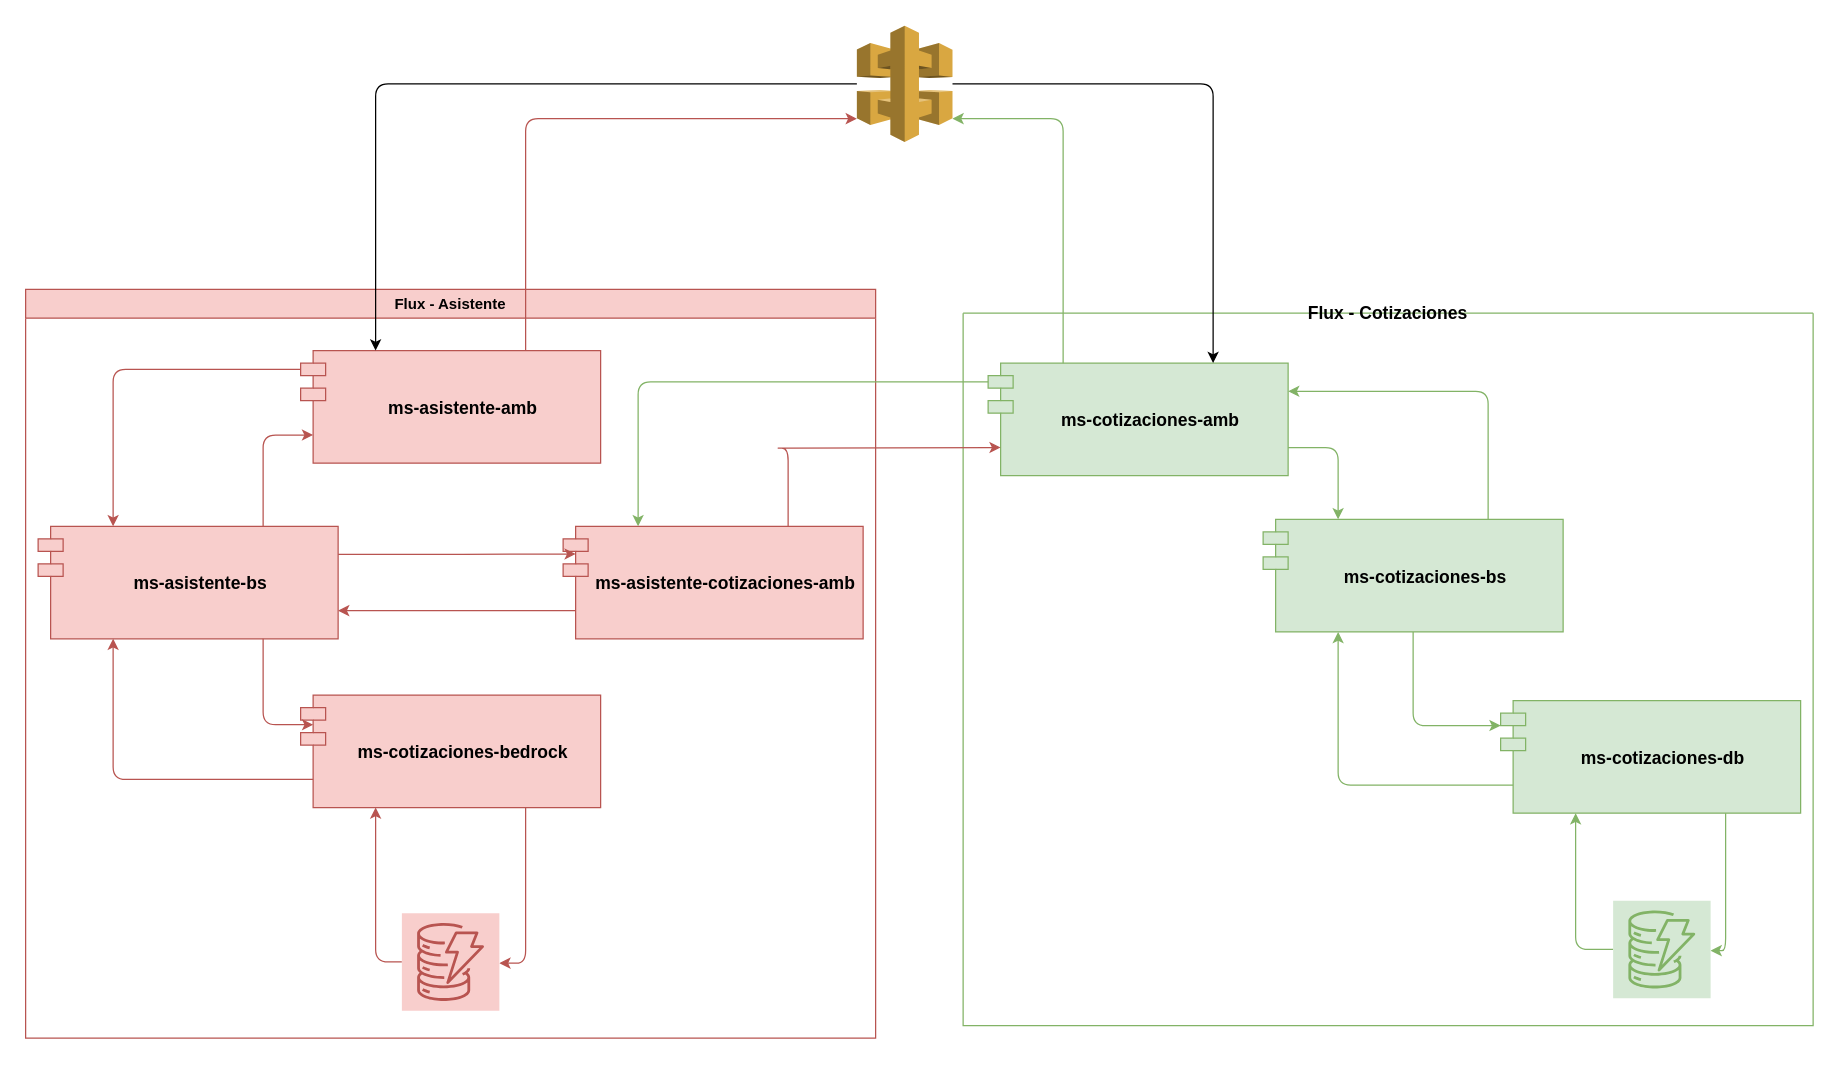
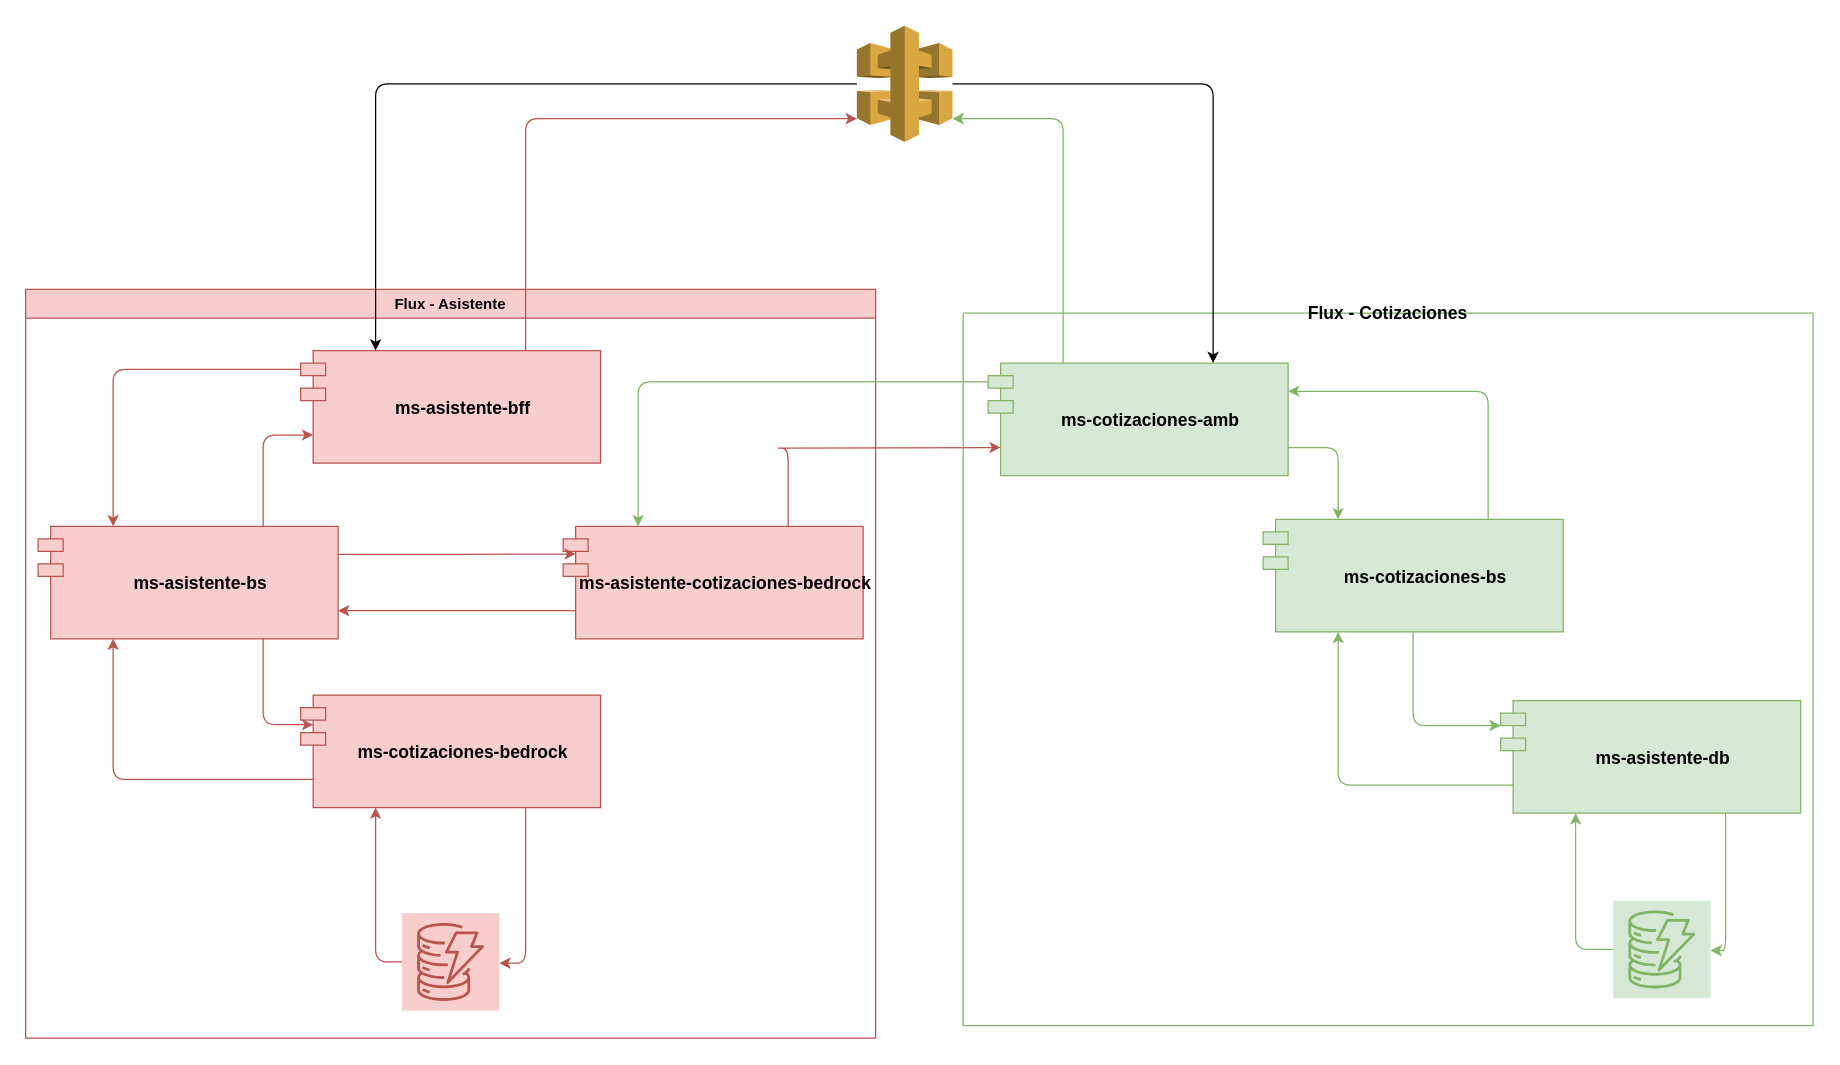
  <mxCell id="0" />
  <mxCell id="1" parent="0" />
  <mxCell id="2" value="Flux - Asistente" style="swimlane;whiteSpace=wrap;html=1;strokeColor=#b85450;fillColor=#f8cecc;" parent="1" vertex="1"><mxGeometry x="20" y="231" width="680" height="599" as="geometry" /></mxCell>
  <mxCell id="3" value="" style="group;" parent="2" vertex="1" connectable="0"><mxGeometry x="220" y="49" width="240" height="90" as="geometry" /></mxCell>
  <mxCell id="4" value="" style="group" parent="3" vertex="1" connectable="0"><mxGeometry width="240" height="90" as="geometry" /></mxCell>
- <mxCell id="5" value="ms-asistente-amb" style="shape=module;align=left;spacingLeft=20;align=center;verticalAlign=middle;fillColor=#f8cecc;fontSize=14;fontStyle=1;strokeColor=#b85450;" parent="4" vertex="1"><mxGeometry width="240" height="90" as="geometry" /></mxCell>
+ <mxCell id="5" value="ms-asistente-bff" style="shape=module;align=left;spacingLeft=20;align=center;verticalAlign=middle;fillColor=#f8cecc;fontSize=14;fontStyle=1;strokeColor=#b85450;" parent="4" vertex="1"><mxGeometry width="240" height="90" as="geometry" /></mxCell>
  <mxCell id="6" value="" style="group;" parent="2" vertex="1" connectable="0"><mxGeometry x="430" y="189.5" width="240" height="90" as="geometry" /></mxCell>
  <mxCell id="7" value="" style="group" parent="6" vertex="1" connectable="0"><mxGeometry width="240" height="90" as="geometry" /></mxCell>
- <mxCell id="8" value="ms-asistente-cotizaciones-amb" style="shape=module;align=left;spacingLeft=20;align=center;verticalAlign=middle;fillColor=#f8cecc;fontSize=14;fontStyle=1;strokeColor=#b85450;" parent="7" vertex="1"><mxGeometry width="240" height="90" as="geometry" /></mxCell>
+ <mxCell id="8" value="ms-asistente-cotizaciones-bedrock" style="shape=module;align=left;spacingLeft=20;align=center;verticalAlign=middle;fillColor=#f8cecc;fontSize=14;fontStyle=1;strokeColor=#b85450;" parent="7" vertex="1"><mxGeometry width="240" height="90" as="geometry" /></mxCell>
  <mxCell id="9" value="" style="group;" parent="2" vertex="1" connectable="0"><mxGeometry x="10.0" y="189.5" width="240" height="90" as="geometry" /></mxCell>
  <mxCell id="10" value="" style="group" parent="9" vertex="1" connectable="0"><mxGeometry width="240" height="90" as="geometry" /></mxCell>
  <mxCell id="11" value="ms-asistente-bs" style="shape=module;align=left;spacingLeft=20;align=center;verticalAlign=middle;fillColor=#f8cecc;fontSize=14;fontStyle=1;strokeColor=#b85450;" parent="10" vertex="1"><mxGeometry width="240" height="90" as="geometry" /></mxCell>
  <mxCell id="12" style="edgeStyle=orthogonalEdgeStyle;html=1;startArrow=none;startFill=0;endArrow=classic;endFill=1;entryX=0.25;entryY=1;entryDx=0;entryDy=0;fillColor=#f8cecc;strokeColor=#b85450;exitX=0;exitY=0.5;exitDx=0;exitDy=0;exitPerimeter=0;" parent="2" source="23" target="16" edge="1"><mxGeometry relative="1" as="geometry"><mxPoint x="280" y="569" as="targetPoint" /><mxPoint x="260" y="549" as="sourcePoint" /></mxGeometry></mxCell>
  <mxCell id="13" style="edgeStyle=orthogonalEdgeStyle;html=1;exitX=0.75;exitY=1;exitDx=0;exitDy=0;startArrow=none;startFill=0;endArrow=classic;endFill=1;fillColor=#f8cecc;strokeColor=#b85450;" parent="2" source="16" target="23" edge="1"><mxGeometry relative="1" as="geometry"><Array as="points"><mxPoint x="400" y="539" /></Array><mxPoint x="400" y="569" as="sourcePoint" /><mxPoint x="381.5" y="539" as="targetPoint" /></mxGeometry></mxCell>
  <mxCell id="14" value="" style="group;" parent="2" vertex="1" connectable="0"><mxGeometry x="220" y="324.5" width="240" height="90" as="geometry" /></mxCell>
  <mxCell id="15" value="" style="group" parent="14" vertex="1" connectable="0"><mxGeometry width="240" height="90" as="geometry" /></mxCell>
  <mxCell id="16" value="ms-cotizaciones-bedrock" style="shape=module;align=left;spacingLeft=20;align=center;verticalAlign=middle;fillColor=#f8cecc;fontSize=14;fontStyle=1;strokeColor=#b85450;" parent="15" vertex="1"><mxGeometry width="240" height="90" as="geometry" /></mxCell>
  <mxCell id="17" style="edgeStyle=orthogonalEdgeStyle;html=1;exitX=0;exitY=0;exitDx=0;exitDy=15;exitPerimeter=0;entryX=0.25;entryY=0;entryDx=0;entryDy=0;fillColor=#f8cecc;strokeColor=#b85450;" parent="2" source="5" target="11" edge="1"><mxGeometry relative="1" as="geometry" /></mxCell>
  <mxCell id="18" style="html=1;exitX=0.75;exitY=0;exitDx=0;exitDy=0;entryX=0;entryY=0.75;entryDx=10;entryDy=0;entryPerimeter=0;edgeStyle=orthogonalEdgeStyle;fillColor=#f8cecc;strokeColor=#b85450;" parent="2" source="11" target="5" edge="1"><mxGeometry relative="1" as="geometry"><Array as="points"><mxPoint x="190" y="117" /><mxPoint x="230" y="117" /></Array></mxGeometry></mxCell>
  <mxCell id="19" style="edgeStyle=orthogonalEdgeStyle;html=1;exitX=1;exitY=0.25;exitDx=0;exitDy=0;entryX=0.042;entryY=0.247;entryDx=0;entryDy=0;entryPerimeter=0;fillColor=#f8cecc;strokeColor=#b85450;" parent="2" source="11" target="8" edge="1"><mxGeometry relative="1" as="geometry" /></mxCell>
  <mxCell id="20" style="edgeStyle=orthogonalEdgeStyle;html=1;exitX=0;exitY=0.75;exitDx=10;exitDy=0;entryX=1;entryY=0.75;entryDx=0;entryDy=0;exitPerimeter=0;fillColor=#f8cecc;strokeColor=#b85450;" parent="2" source="8" target="11" edge="1"><mxGeometry relative="1" as="geometry" /></mxCell>
  <mxCell id="21" style="html=1;exitX=0.75;exitY=1;exitDx=0;exitDy=0;entryX=0.042;entryY=0.264;entryDx=0;entryDy=0;entryPerimeter=0;edgeStyle=orthogonalEdgeStyle;fillColor=#f8cecc;strokeColor=#b85450;endArrow=classic;endFill=1;startArrow=none;startFill=0;" parent="2" source="11" target="16" edge="1"><mxGeometry relative="1" as="geometry"><mxPoint x="200" y="349" as="targetPoint" /><Array as="points"><mxPoint x="190" y="349" /><mxPoint x="230" y="349" /></Array></mxGeometry></mxCell>
  <mxCell id="22" style="edgeStyle=orthogonalEdgeStyle;html=1;exitX=0.25;exitY=1;exitDx=0;exitDy=0;entryX=0;entryY=0.75;entryDx=10;entryDy=0;entryPerimeter=0;fillColor=#f8cecc;strokeColor=#b85450;endArrow=none;endFill=0;startArrow=classic;startFill=1;" parent="2" source="11" target="16" edge="1"><mxGeometry relative="1" as="geometry"><Array as="points"><mxPoint x="70" y="392" /></Array></mxGeometry></mxCell>
  <mxCell id="23" value="" style="sketch=0;points=[[0,0,0],[0.25,0,0],[0.5,0,0],[0.75,0,0],[1,0,0],[0,1,0],[0.25,1,0],[0.5,1,0],[0.75,1,0],[1,1,0],[0,0.25,0],[0,0.5,0],[0,0.75,0],[1,0.25,0],[1,0.5,0],[1,0.75,0]];outlineConnect=0;gradientDirection=north;fillColor=#f8cecc;strokeColor=#b85450;dashed=0;verticalLabelPosition=bottom;verticalAlign=top;align=center;html=1;fontSize=12;fontStyle=0;aspect=fixed;shape=mxgraph.aws4.resourceIcon;resIcon=mxgraph.aws4.dynamodb;" vertex="1" parent="2"><mxGeometry x="301" y="499" width="78" height="78" as="geometry" /></mxCell>
  <mxCell id="24" value="Flux - Cotizaciones" style="swimlane;whiteSpace=wrap;html=1;strokeColor=#82b366;fontSize=14;fillColor=#d5e8d4;startSize=0;" parent="1" vertex="1"><mxGeometry x="770" y="250" width="680" height="570" as="geometry" /></mxCell>
  <mxCell id="25" value="" style="group;" parent="24" vertex="1" connectable="0"><mxGeometry x="20" y="40" width="240" height="90" as="geometry" /></mxCell>
  <mxCell id="26" value="" style="group" parent="25" vertex="1" connectable="0"><mxGeometry width="240" height="90" as="geometry" /></mxCell>
  <mxCell id="27" value="ms-cotizaciones-amb" style="shape=module;align=left;spacingLeft=20;align=center;verticalAlign=middle;fillColor=#d5e8d4;fontSize=14;fontStyle=1;strokeColor=#82b366;" parent="26" vertex="1"><mxGeometry width="240" height="90" as="geometry" /></mxCell>
  <mxCell id="28" value="" style="group;" parent="24" vertex="1" connectable="0"><mxGeometry x="240" y="165" width="240" height="90" as="geometry" /></mxCell>
  <mxCell id="29" value="" style="group" parent="28" vertex="1" connectable="0"><mxGeometry width="240" height="90" as="geometry" /></mxCell>
  <mxCell id="30" value="ms-cotizaciones-bs" style="shape=module;align=left;spacingLeft=20;align=center;verticalAlign=middle;fillColor=#d5e8d4;fontSize=14;fontStyle=1;strokeColor=#82b366;" parent="29" vertex="1"><mxGeometry width="240" height="90" as="geometry" /></mxCell>
  <mxCell id="31" style="edgeStyle=orthogonalEdgeStyle;html=1;entryX=0.25;entryY=0;entryDx=0;entryDy=0;exitX=1;exitY=0.75;exitDx=0;exitDy=0;fillColor=#d5e8d4;strokeColor=#82b366;" parent="24" source="27" target="30" edge="1"><mxGeometry relative="1" as="geometry" /></mxCell>
  <mxCell id="32" style="edgeStyle=orthogonalEdgeStyle;html=1;exitX=0.75;exitY=0;exitDx=0;exitDy=0;entryX=1;entryY=0.25;entryDx=0;entryDy=0;fillColor=#d5e8d4;strokeColor=#82b366;" parent="24" source="30" target="27" edge="1"><mxGeometry relative="1" as="geometry" /></mxCell>
  <mxCell id="33" value="" style="group;" parent="24" vertex="1" connectable="0"><mxGeometry x="430" y="310" width="240" height="90" as="geometry" /></mxCell>
  <mxCell id="34" value="" style="group" parent="33" vertex="1" connectable="0"><mxGeometry width="240" height="90" as="geometry" /></mxCell>
- <mxCell id="35" value="ms-cotizaciones-db" style="shape=module;align=left;spacingLeft=20;align=center;verticalAlign=middle;fillColor=#d5e8d4;fontSize=14;fontStyle=1;strokeColor=#82b366;" parent="34" vertex="1"><mxGeometry width="240" height="90" as="geometry" /></mxCell>
+ <mxCell id="35" value="ms-asistente-db" style="shape=module;align=left;spacingLeft=20;align=center;verticalAlign=middle;fillColor=#d5e8d4;fontSize=14;fontStyle=1;strokeColor=#82b366;" parent="34" vertex="1"><mxGeometry width="240" height="90" as="geometry" /></mxCell>
  <mxCell id="36" style="edgeStyle=orthogonalEdgeStyle;html=1;startArrow=none;startFill=0;endArrow=classic;endFill=1;entryX=0.25;entryY=1;entryDx=0;entryDy=0;exitX=0;exitY=0.5;exitDx=0;exitDy=0;exitPerimeter=0;fillColor=#d5e8d4;strokeColor=#82b366;" parent="24" source="40" target="35" edge="1"><mxGeometry relative="1" as="geometry"><mxPoint x="440" y="470" as="targetPoint" /><mxPoint x="510" y="510" as="sourcePoint" /></mxGeometry></mxCell>
  <mxCell id="37" style="edgeStyle=orthogonalEdgeStyle;html=1;exitX=0.75;exitY=1;exitDx=0;exitDy=0;startArrow=none;startFill=0;endArrow=classic;endFill=1;fillColor=#d5e8d4;strokeColor=#82b366;" parent="24" source="35" target="40" edge="1"><mxGeometry relative="1" as="geometry"><Array as="points"><mxPoint x="610" y="510" /></Array><mxPoint x="593" y="510" as="targetPoint" /></mxGeometry></mxCell>
  <mxCell id="38" style="edgeStyle=orthogonalEdgeStyle;html=1;exitX=0.5;exitY=1;exitDx=0;exitDy=0;entryX=0;entryY=0.222;entryDx=0;entryDy=0;entryPerimeter=0;fillColor=#d5e8d4;strokeColor=#82b366;" parent="24" source="30" target="35" edge="1"><mxGeometry relative="1" as="geometry"><mxPoint x="420.31" y="330" as="targetPoint" /></mxGeometry></mxCell>
  <mxCell id="39" style="edgeStyle=orthogonalEdgeStyle;html=1;exitX=0;exitY=0.75;exitDx=10;exitDy=0;exitPerimeter=0;entryX=0.25;entryY=1;entryDx=0;entryDy=0;fillColor=#d5e8d4;strokeColor=#82b366;" parent="24" source="35" target="30" edge="1"><mxGeometry relative="1" as="geometry"><Array as="points"><mxPoint x="300" y="378" /></Array></mxGeometry></mxCell>
  <mxCell id="40" value="" style="sketch=0;points=[[0,0,0],[0.25,0,0],[0.5,0,0],[0.75,0,0],[1,0,0],[0,1,0],[0.25,1,0],[0.5,1,0],[0.75,1,0],[1,1,0],[0,0.25,0],[0,0.5,0],[0,0.75,0],[1,0.25,0],[1,0.5,0],[1,0.75,0]];outlineConnect=0;gradientDirection=north;fillColor=#d5e8d4;strokeColor=#82b366;dashed=0;verticalLabelPosition=bottom;verticalAlign=top;align=center;html=1;fontSize=12;fontStyle=0;aspect=fixed;shape=mxgraph.aws4.resourceIcon;resIcon=mxgraph.aws4.dynamodb;" vertex="1" parent="24"><mxGeometry x="520" y="470" width="78" height="78" as="geometry" /></mxCell>
  <mxCell id="41" style="edgeStyle=orthogonalEdgeStyle;html=1;entryX=0.25;entryY=0;entryDx=0;entryDy=0;startArrow=none;startFill=0;endArrow=classic;endFill=1;" parent="1" source="43" target="5" edge="1"><mxGeometry relative="1" as="geometry" /></mxCell>
  <mxCell id="42" style="edgeStyle=orthogonalEdgeStyle;html=1;entryX=0.75;entryY=0;entryDx=0;entryDy=0;startArrow=none;startFill=0;endArrow=classic;endFill=1;" parent="1" source="43" target="27" edge="1"><mxGeometry relative="1" as="geometry" /></mxCell>
  <mxCell id="43" value="" style="outlineConnect=0;dashed=0;verticalLabelPosition=bottom;verticalAlign=top;align=center;html=1;shape=mxgraph.aws3.api_gateway;fillColor=#D9A741;gradientColor=none;" parent="1" vertex="1"><mxGeometry x="685" y="20" width="76.5" height="93" as="geometry" /></mxCell>
  <mxCell id="44" style="edgeStyle=orthogonalEdgeStyle;html=1;exitX=0.75;exitY=0;exitDx=0;exitDy=0;entryX=0;entryY=0.75;entryDx=10;entryDy=0;entryPerimeter=0;fillColor=#f8cecc;strokeColor=#b85450;" parent="1" source="8" target="27" edge="1"><mxGeometry relative="1" as="geometry"><Array as="points"><mxPoint x="620" y="358" /><mxPoint x="800" y="358" /></Array></mxGeometry></mxCell>
  <mxCell id="45" style="edgeStyle=orthogonalEdgeStyle;html=1;exitX=0;exitY=0;exitDx=0;exitDy=15;exitPerimeter=0;entryX=0.25;entryY=0;entryDx=0;entryDy=0;fillColor=#d5e8d4;strokeColor=#82b366;" parent="1" source="27" target="8" edge="1"><mxGeometry relative="1" as="geometry" /></mxCell>
  <mxCell id="46" style="edgeStyle=orthogonalEdgeStyle;html=1;exitX=0.75;exitY=0;exitDx=0;exitDy=0;entryX=0;entryY=0.8;entryDx=0;entryDy=0;entryPerimeter=0;startArrow=none;startFill=0;endArrow=classic;endFill=1;fillColor=#f8cecc;strokeColor=#b85450;" parent="1" source="5" target="43" edge="1"><mxGeometry relative="1" as="geometry" /></mxCell>
  <mxCell id="47" style="edgeStyle=orthogonalEdgeStyle;html=1;exitX=0.25;exitY=0;exitDx=0;exitDy=0;entryX=1;entryY=0.8;entryDx=0;entryDy=0;entryPerimeter=0;startArrow=none;startFill=0;endArrow=classic;endFill=1;fillColor=#d5e8d4;strokeColor=#82b366;" parent="1" source="27" target="43" edge="1"><mxGeometry relative="1" as="geometry" /></mxCell>
